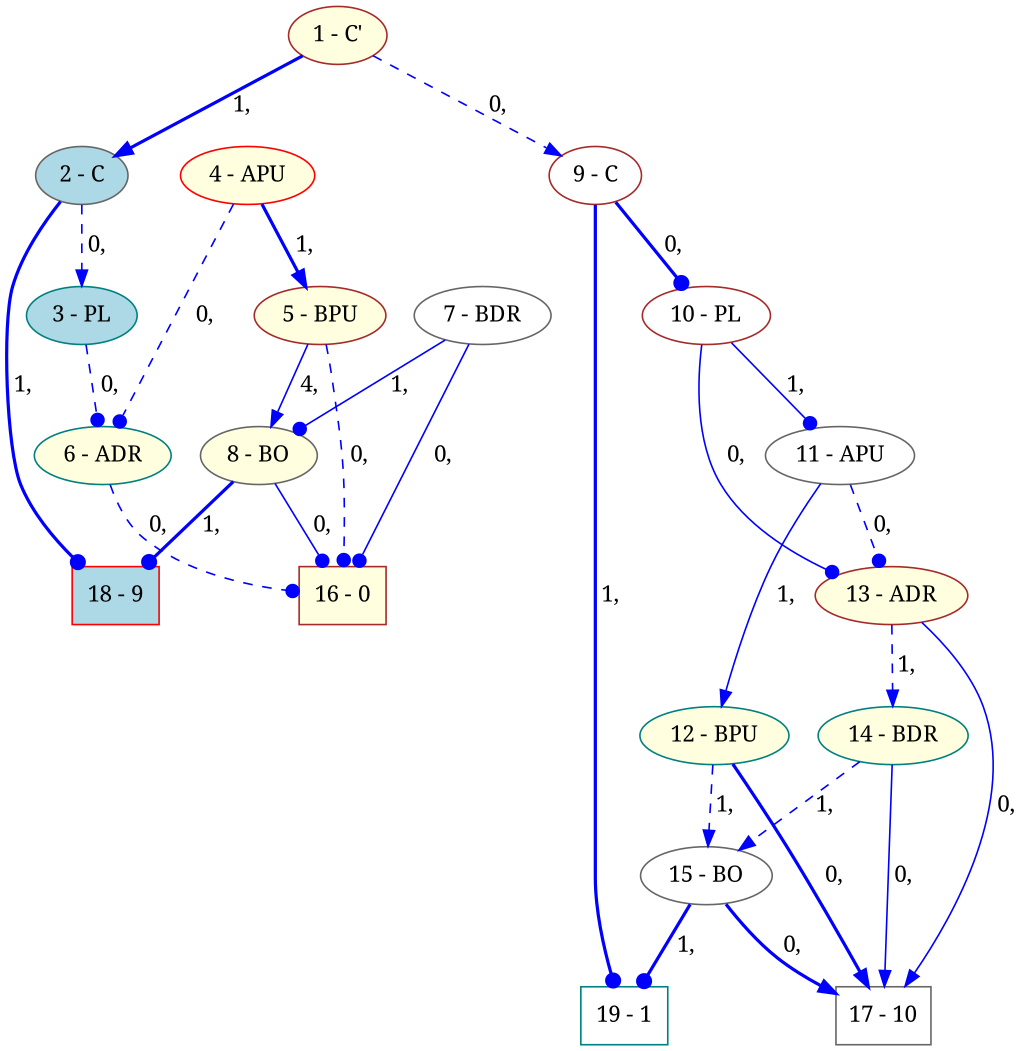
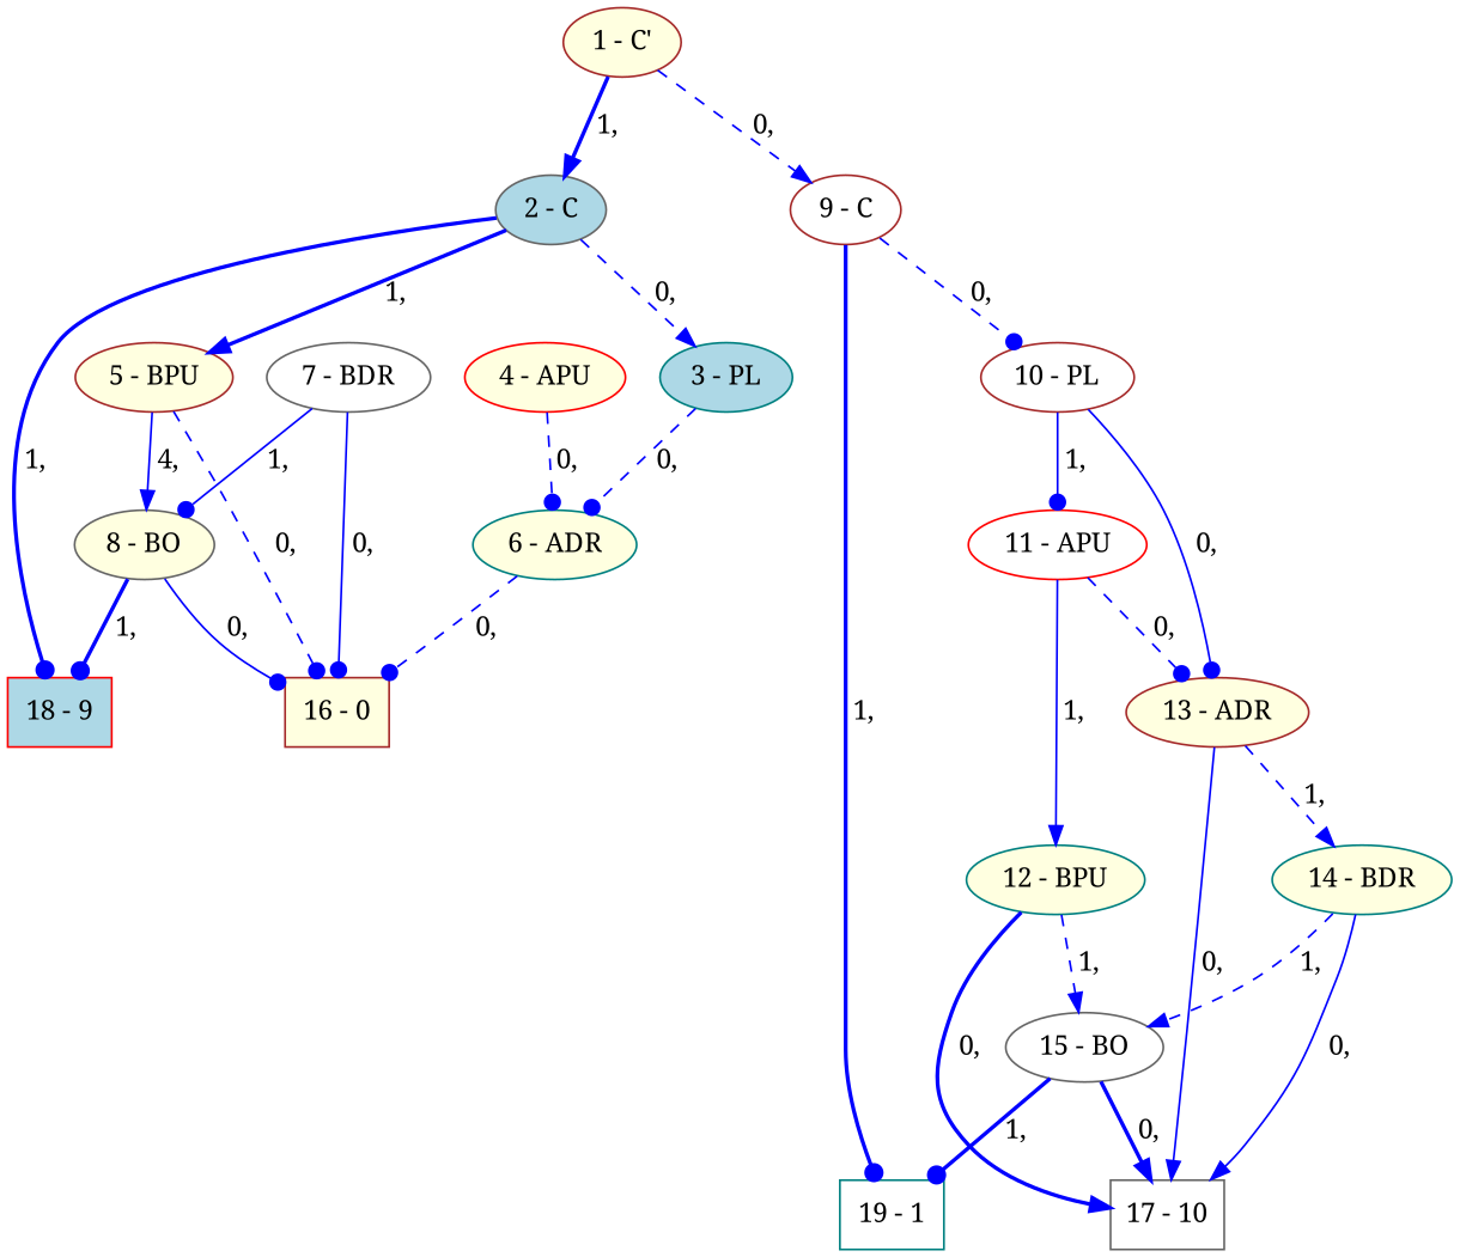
  digraph {
    fontname="Noto Serif"
    node [color=brown fillcolor=lightyellow fontname="Noto Serif" shape=ellipse style=filled]
    edge [arrowhead=dot color="#0000ff" fontname="Noto Serif" style=dashed]
    n1 [label="16 - 0" shape=box]
    n2 [color=gray40 fillcolor=white label="17 - 10" shape=box]
    n3 [color=red fillcolor=lightblue label="18 - 9" shape=box]
    n4 [color=teal fillcolor=white label="19 - 1" shape=box]
    n5 [label="1 - C'"]
    n6 [color=gray40 fillcolor=lightblue label="2 - C"]
    n7 [fillcolor=white label="9 - C"]
    n8 [color=teal fillcolor=lightblue label="3 - PL"]
    n9 [fillcolor=white label="10 - PL"]
    n10 [color=teal label="6 - ADR"]
    n11 [color=red label="4 - APU"]
    n12 [label="5 - BPU"]
    n13 [color=gray40 label="8 - BO"]
    n14 [color=gray40 fillcolor=white label="7 - BDR"]
-   n15 [color=gray40 fillcolor=white label="11 - APU"]
+   n15 [color=red fillcolor=white label="11 - APU"]
    n16 [label="13 - ADR"]
    n17 [color=teal label="12 - BPU"]
    n18 [color=teal label="14 - BDR"]
    n19 [color=gray40 fillcolor=white label="15 - BO"]
    n5 -> n6 [arrowhead=normal label=" 1, " style=bold]
    n5 -> n7 [arrowhead=normal label=" 0, "]
    n6 -> n3 [label=" 1, " style=bold]
    n6 -> n8 [arrowhead=normal label=" 0, "]
    n7 -> n4 [label=" 1, " style=bold]
-   n7 -> n9 [label=" 0, " style=bold]
+   n7 -> n9 [label=" 0, "]
    n8 -> n10 [label=" 0, "]
    n9 -> n15 [label=" 1, " style=solid]
    n9 -> n16 [label=" 0, " style=solid]
    n10 -> n1 [label=" 0, "]
    n11 -> n10 [label=" 0, "]
-   n11 -> n12 [arrowhead=normal label=" 1, " style=bold]
+   n6 -> n12 [arrowhead=normal label=" 1, " style=bold]
    n12 -> n1 [label=" 0, "]
    n12 -> n13 [arrowhead=normal label=" 4, " style=solid]
    n13 -> n1 [label=" 0, " style=solid]
    n13 -> n3 [label=" 1, " style=bold]
    n14 -> n1 [label=" 0, " style=solid]
    n14 -> n13 [label=" 1, " style=solid]
    n15 -> n16 [label=" 0, "]
    n15 -> n17 [arrowhead=normal label=" 1, " style=solid]
    n16 -> n2 [arrowhead=normal label=" 0, " style=solid]
    n16 -> n18 [arrowhead=normal label=" 1, "]
    n17 -> n2 [arrowhead=normal label=" 0, " style=bold]
    n17 -> n19 [arrowhead=normal label=" 1, "]
    n18 -> n2 [arrowhead=normal label=" 0, " style=solid]
    n18 -> n19 [arrowhead=normal label=" 1, "]
    n19 -> n2 [arrowhead=normal label=" 0, " style=bold]
    n19 -> n4 [label=" 1, " style=bold]
  }
